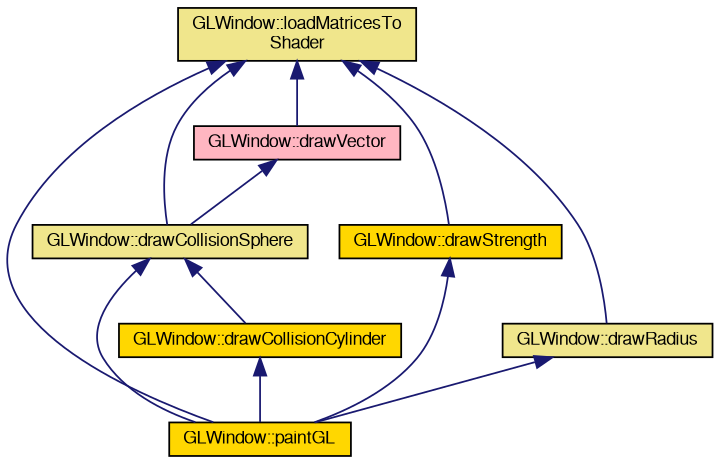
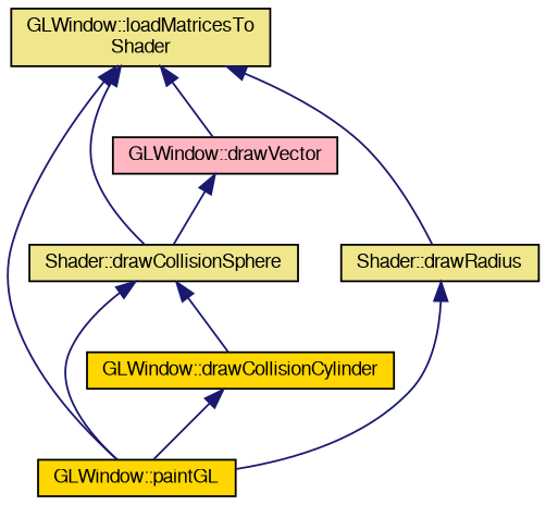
  digraph {
    rankdir=TB
    node [color=black fillcolor=khaki fontname=FreeSans fontsize=10 shape=record style=filled]
    edge [color=midnightblue dir=back fontname=FreeSans fontsize=10 labelfontname=FreeSans labelfontsize=10 style=solid]
    n1 [fontcolor=black height=0.2 label="GLWindow::loadMatricesTo\lShader" width=0.4]
    n2 [fillcolor=gold height=0.2 label="GLWindow::paintGL" width=0.4]
-   n3 [height=0.2 label="GLWindow::drawCollisionSphere" width=0.4]
-   n4 [fillcolor=gold height=0.2 label="GLWindow::drawStrength" width=0.4]
+   n3 [height=0.2 label="Shader::drawCollisionSphere" width=0.4]
    n5 [fillcolor=lightpink height=0.2 label="GLWindow::drawVector" width=0.4]
-   n6 [height=0.2 label="GLWindow::drawRadius" width=0.4]
+   n6 [height=0.2 label="Shader::drawRadius" width=0.4]
    n7 [fillcolor=gold height=0.2 label="GLWindow::drawCollisionCylinder" width=0.4]
    n1 -> n2
    n1 -> n3
-   n1 -> n4
    n1 -> n5
    n1 -> n6
    n3 -> n2
    n3 -> n7
-   n4 -> n2
    n5 -> n3
    n6 -> n2
    n7 -> n2
  }
